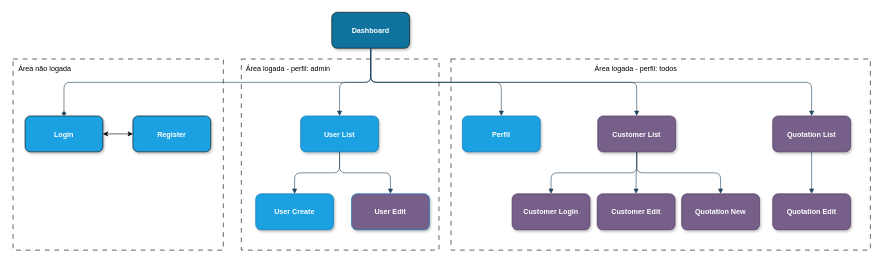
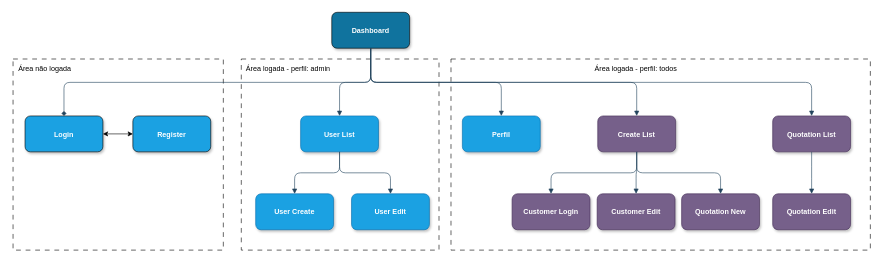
  <mxCell id="0" />
  <mxCell id="1" parent="0" />
  <mxCell id="2" value="" style="whiteSpace=wrap;html=1;dashed=1;dashPattern=8 8;" vertex="1" parent="1"><mxGeometry x="751" y="98" width="700" height="319" as="geometry" /></mxCell>
  <mxCell id="3" value="" style="whiteSpace=wrap;html=1;dashed=1;dashPattern=8 8;" vertex="1" parent="1"><mxGeometry x="401" y="98" width="330" height="319" as="geometry" /></mxCell>
  <mxCell id="4" value="Área logada - perfil: admin" style="whiteSpace=wrap;html=1;strokeColor=none;align=left;" vertex="1" parent="1"><mxGeometry x="407" y="100" width="144" height="30" as="geometry" /></mxCell>
  <mxCell id="5" value="" style="whiteSpace=wrap;html=1;dashed=1;dashPattern=8 8;" vertex="1" parent="1"><mxGeometry x="20" y="98" width="351" height="319" as="geometry" /></mxCell>
  <mxCell id="6" value="Área não logada" style="whiteSpace=wrap;html=1;strokeColor=none;align=left;" vertex="1" parent="1"><mxGeometry x="27" y="100" width="100" height="30" as="geometry" /></mxCell>
  <mxCell id="7" value="Dashboard" style="rounded=1;fillColor=light-dark(#10739E,#D28F70);strokeColor=light-dark(#000000,#FCB99E);shadow=1;fontStyle=1;fontColor=#ffffff;fontSize=12;strokeWidth=1;imageHeight=24;imageWidth=24;flipV=1;" parent="1" vertex="1"><mxGeometry x="552" y="20" width="130" height="60" as="geometry" /></mxCell>
  <mxCell id="8" value="User List" style="rounded=1;fillColor=#1ba1e2;strokeColor=#006EAF;shadow=1;fontStyle=1;fontColor=#ffffff;fontSize=12;strokeWidth=1;flipV=0;" parent="1" vertex="1"><mxGeometry x="500" y="193" width="130" height="60" as="geometry" /></mxCell>
- <mxCell id="9" value="User Edit" style="rounded=1;fillColor=#76608a;strokeColor=#006EAF;shadow=1;fontStyle=1;fontColor=#ffffff;fontSize=12;strokeWidth=1;flipV=0;" parent="1" vertex="1"><mxGeometry x="585" y="323" width="130" height="60" as="geometry" /></mxCell>
- <mxCell id="10" value="Customer List" style="rounded=1;fillColor=#76608a;strokeColor=#432D57;shadow=1;fontStyle=1;fontSize=12;strokeWidth=1;flipV=0;fontColor=#ffffff;" parent="1" vertex="1"><mxGeometry x="996" y="193" width="130" height="60" as="geometry" /></mxCell>
+ <mxCell id="9" value="User Edit" style="rounded=1;fillColor=#1ba1e2;strokeColor=#006EAF;shadow=1;fontStyle=1;fontColor=#ffffff;fontSize=12;strokeWidth=1;flipV=0;" parent="1" vertex="1"><mxGeometry x="585" y="323" width="130" height="60" as="geometry" /></mxCell>
+ <mxCell id="10" value="Create List" style="rounded=1;fillColor=#76608a;strokeColor=#432D57;shadow=1;fontStyle=1;fontSize=12;strokeWidth=1;flipV=0;fontColor=#ffffff;" parent="1" vertex="1"><mxGeometry x="996" y="193" width="130" height="60" as="geometry" /></mxCell>
  <mxCell id="11" value="Customer Edit" style="rounded=1;fillColor=#76608a;strokeColor=#432D57;shadow=1;fontStyle=1;fontSize=12;strokeWidth=1;flipV=0;fontColor=#ffffff;" parent="1" vertex="1"><mxGeometry x="995" y="323" width="130" height="60" as="geometry" /></mxCell>
  <mxCell id="12" value="Quotation List" style="rounded=1;fillColor=#76608a;strokeColor=#432D57;shadow=1;fontStyle=1;fontSize=12;strokeWidth=1;flipV=0;fontColor=#ffffff;" parent="1" vertex="1"><mxGeometry x="1288" y="193" width="130" height="60" as="geometry" /></mxCell>
  <mxCell id="13" value="Quotation New" style="rounded=1;fillColor=#76608a;strokeColor=#432D57;shadow=1;fontStyle=1;fontSize=12;strokeWidth=1;flipV=0;fontColor=#ffffff;" parent="1" vertex="1"><mxGeometry x="1136" y="323" width="130" height="60" as="geometry" /></mxCell>
  <mxCell id="14" value="" style="edgeStyle=elbowEdgeStyle;elbow=vertical;strokeWidth=1;endArrow=diamond;endFill=1;fontStyle=1;strokeColor=#23445D;fontSize=12;entryX=0.5;entryY=0;entryDx=0;entryDy=0;" parent="1" source="7" target="23" edge="1"><mxGeometry x="22" y="165.5" width="100" height="100" as="geometry"><mxPoint x="-197" y="156.5" as="sourcePoint" /><mxPoint x="182" y="193" as="targetPoint" /></mxGeometry></mxCell>
  <mxCell id="15" value="" style="edgeStyle=elbowEdgeStyle;elbow=vertical;strokeWidth=1;endArrow=block;endFill=1;fontStyle=1;strokeColor=#23445D;fontSize=12;entryX=0.5;entryY=0;entryDx=0;entryDy=0;exitX=0.5;exitY=1;exitDx=0;exitDy=0;" parent="1" source="7" target="12" edge="1"><mxGeometry x="22" y="165.5" width="100" height="100" as="geometry"><mxPoint x="751" y="567" as="sourcePoint" /><mxPoint x="-97" y="937.5" as="targetPoint" /><Array as="points"><mxPoint x="921" y="137" /></Array></mxGeometry></mxCell>
  <mxCell id="16" value="" style="edgeStyle=elbowEdgeStyle;elbow=vertical;strokeWidth=1;endArrow=block;endFill=1;fontStyle=1;strokeColor=#23445D;fontSize=12;exitX=0.5;exitY=1;exitDx=0;exitDy=0;entryX=0.5;entryY=0;entryDx=0;entryDy=0;" parent="1" source="8" target="9" edge="1"><mxGeometry x="62" y="165.5" width="100" height="100" as="geometry"><mxPoint x="-261" y="1037" as="sourcePoint" /><mxPoint x="-161" y="1137" as="targetPoint" /></mxGeometry></mxCell>
  <mxCell id="17" value="" style="edgeStyle=elbowEdgeStyle;elbow=vertical;strokeWidth=1;endArrow=block;endFill=1;fontStyle=1;strokeColor=#23445D;fontSize=12;" parent="1" source="10" target="11" edge="1"><mxGeometry x="72" y="165.5" width="100" height="100" as="geometry"><mxPoint x="278" y="1160.5" as="sourcePoint" /><mxPoint x="378" y="1260.5" as="targetPoint" /></mxGeometry></mxCell>
  <mxCell id="18" value="" style="edgeStyle=elbowEdgeStyle;elbow=vertical;strokeWidth=1;endArrow=block;endFill=1;fontStyle=1;strokeColor=#23445D;fontSize=12;exitX=0.5;exitY=1;exitDx=0;exitDy=0;entryX=0.5;entryY=0;entryDx=0;entryDy=0;" parent="1" source="10" target="13" edge="1"><mxGeometry x="72" y="165.5" width="100" height="100" as="geometry"><mxPoint x="278" y="1114" as="sourcePoint" /><mxPoint x="378" y="1214" as="targetPoint" /></mxGeometry></mxCell>
  <mxCell id="19" value="" style="edgeStyle=elbowEdgeStyle;elbow=vertical;strokeWidth=1;endArrow=block;endFill=1;fontStyle=1;strokeColor=#23445D;fontSize=12;entryX=0.5;entryY=0;entryDx=0;entryDy=0;exitX=0.5;exitY=1;exitDx=0;exitDy=0;" parent="1" source="7" target="10" edge="1"><mxGeometry x="22" y="165.5" width="100" height="100" as="geometry"><mxPoint x="811" y="557" as="sourcePoint" /><mxPoint x="791" y="406" as="targetPoint" /><Array as="points"><mxPoint x="881" y="137" /></Array></mxGeometry></mxCell>
  <mxCell id="20" value="User Create" style="rounded=1;fillColor=#1ba1e2;strokeColor=#006EAF;shadow=1;fontStyle=1;fontColor=#ffffff;fontSize=12;strokeWidth=1;flipV=0;" vertex="1" parent="1"><mxGeometry x="425" y="323" width="130" height="60" as="geometry" /></mxCell>
  <mxCell id="21" value="" style="edgeStyle=elbowEdgeStyle;elbow=vertical;strokeWidth=1;endArrow=block;endFill=1;fontStyle=1;strokeColor=#23445D;entryX=0.5;entryY=0;entryDx=0;entryDy=0;exitX=0.5;exitY=1;exitDx=0;exitDy=0;fontSize=12;" edge="1" parent="1" source="8" target="20"><mxGeometry x="22" y="165.5" width="100" height="100" as="geometry"><mxPoint x="377" y="786.5" as="sourcePoint" /><mxPoint x="17" y="620.5" as="targetPoint" /></mxGeometry></mxCell>
  <mxCell id="22" style="edgeStyle=orthogonalEdgeStyle;rounded=0;orthogonalLoop=1;jettySize=auto;html=1;exitX=1;exitY=0.5;exitDx=0;exitDy=0;startArrow=classic;startFill=1;" edge="1" parent="1" source="23" target="24"><mxGeometry relative="1" as="geometry" /></mxCell>
  <mxCell id="23" value="Login" style="rounded=1;fillColor=#1BA1E2;strokeColor=default;shadow=1;gradientColor=none;fontStyle=1;fontColor=#FFFFFF;fontSize=12;strokeWidth=1;flipV=1;" vertex="1" parent="1"><mxGeometry x="40" y="193" width="130" height="60" as="geometry" /></mxCell>
  <mxCell id="24" value="Register" style="rounded=1;fillColor=#1BA1E2;strokeColor=default;shadow=1;gradientColor=none;fontStyle=1;fontColor=#FFFFFF;fontSize=12;strokeWidth=1;flipV=1;" vertex="1" parent="1"><mxGeometry x="220" y="193" width="130" height="60" as="geometry" /></mxCell>
  <mxCell id="25" value="Área logada - perfil: todos" style="whiteSpace=wrap;html=1;strokeColor=none;align=left;" vertex="1" parent="1"><mxGeometry x="989" y="100" width="142" height="30" as="geometry" /></mxCell>
  <mxCell id="26" value="Perfil" style="rounded=1;fillColor=#1ba1e2;strokeColor=#006EAF;shadow=1;fontStyle=1;fontColor=#ffffff;fontSize=12;strokeWidth=1;flipV=0;" vertex="1" parent="1"><mxGeometry x="770" y="193" width="130" height="60" as="geometry" /></mxCell>
  <mxCell id="27" value="" style="edgeStyle=elbowEdgeStyle;elbow=vertical;strokeWidth=1;endArrow=block;endFill=1;fontStyle=1;strokeColor=#23445D;exitX=0.5;exitY=1;exitDx=0;exitDy=0;fontSize=12;entryX=0.5;entryY=0;entryDx=0;entryDy=0;" edge="1" parent="1" source="7" target="26"><mxGeometry x="22" y="165.5" width="100" height="100" as="geometry"><mxPoint x="859" y="137" as="sourcePoint" /><mxPoint x="581" y="250" as="targetPoint" /></mxGeometry></mxCell>
  <mxCell id="28" value="" style="edgeStyle=elbowEdgeStyle;elbow=vertical;strokeWidth=1;endArrow=block;endFill=1;fontStyle=1;strokeColor=#23445D;exitX=0.5;exitY=1;exitDx=0;exitDy=0;fontSize=12;entryX=0.5;entryY=0;entryDx=0;entryDy=0;" edge="1" parent="1" source="7" target="8"><mxGeometry x="22" y="165.5" width="100" height="100" as="geometry"><mxPoint x="916" y="80" as="sourcePoint" /><mxPoint x="584" y="193" as="targetPoint" /></mxGeometry></mxCell>
  <mxCell id="29" value="Customer Login" style="rounded=1;fillColor=#76608a;strokeColor=#432D57;shadow=1;fontStyle=1;fontSize=12;strokeWidth=1;flipV=0;fontColor=#ffffff;" vertex="1" parent="1"><mxGeometry x="853" y="323" width="130" height="60" as="geometry" /></mxCell>
  <mxCell id="30" value="" style="edgeStyle=elbowEdgeStyle;elbow=vertical;strokeWidth=1;endArrow=block;endFill=1;fontStyle=1;strokeColor=#23445D;fontSize=12;exitX=0.5;exitY=1;exitDx=0;exitDy=0;entryX=0.5;entryY=0;entryDx=0;entryDy=0;" edge="1" parent="1" source="10" target="29"><mxGeometry x="72" y="165.5" width="100" height="100" as="geometry"><mxPoint x="1116" y="277" as="sourcePoint" /><mxPoint x="1081" y="347" as="targetPoint" /></mxGeometry></mxCell>
  <mxCell id="31" value="Quotation Edit" style="rounded=1;fillColor=#76608a;strokeColor=#432D57;shadow=1;fontStyle=1;fontSize=12;strokeWidth=1;flipV=0;fontColor=#ffffff;" vertex="1" parent="1"><mxGeometry x="1288" y="323" width="130" height="60" as="geometry" /></mxCell>
  <mxCell id="32" value="" style="edgeStyle=elbowEdgeStyle;elbow=vertical;strokeWidth=1;endArrow=block;endFill=1;fontStyle=1;strokeColor=#23445D;fontSize=12;exitX=0.5;exitY=1;exitDx=0;exitDy=0;entryX=0.5;entryY=0;entryDx=0;entryDy=0;" edge="1" parent="1" source="12" target="31"><mxGeometry x="72" y="165.5" width="100" height="100" as="geometry"><mxPoint x="1307" y="277" as="sourcePoint" /><mxPoint x="1272" y="347" as="targetPoint" /></mxGeometry></mxCell>
